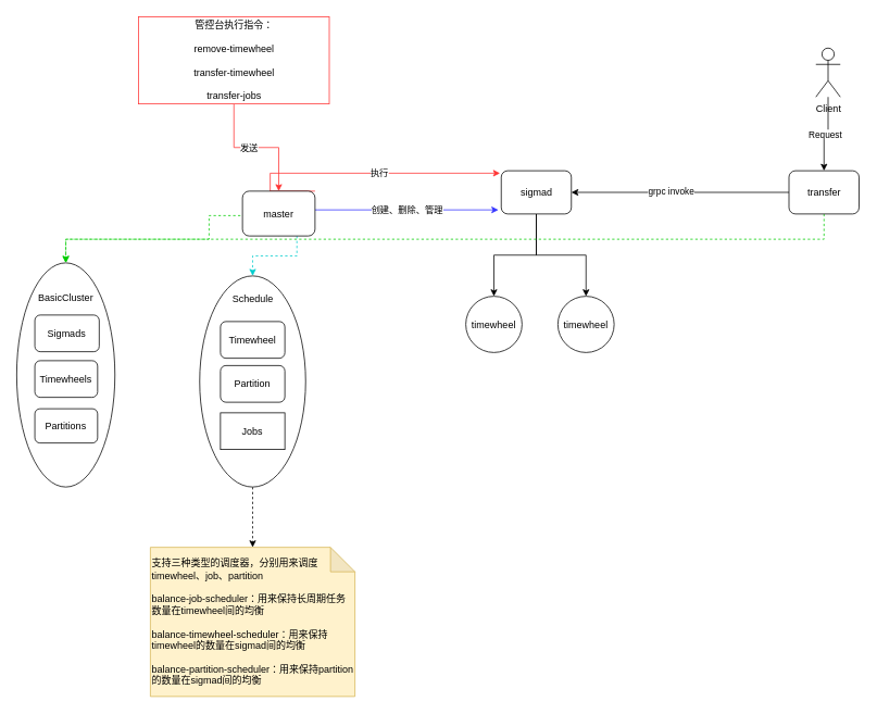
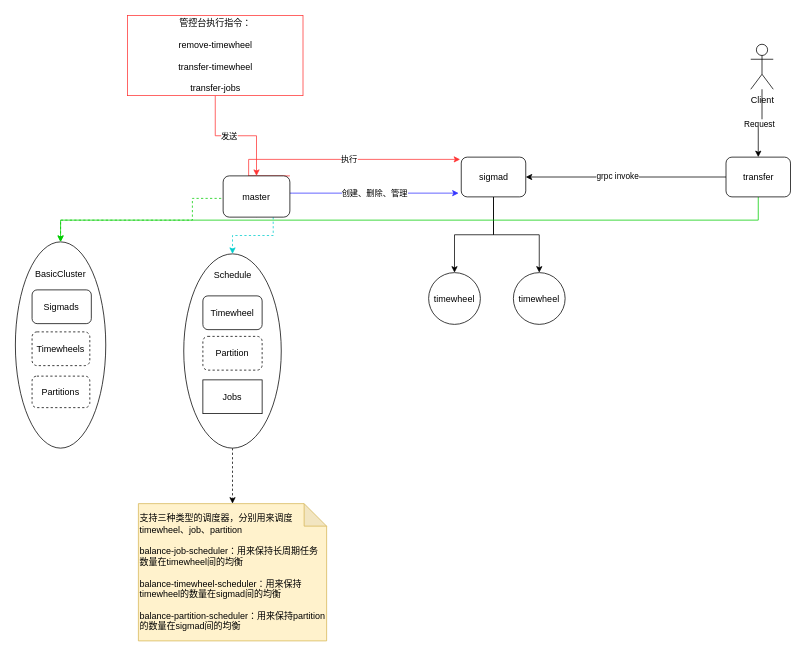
  <mxCell id="0" />
  <mxCell id="1" parent="0" />
  <mxCell id="2" value="&lt;br&gt;&lt;br&gt;BasicCluster" style="ellipse;whiteSpace=wrap;html=1;strokeColor=#000000;gradientColor=none;verticalAlign=top;" vertex="1" parent="1"><mxGeometry x="20" y="322" width="120.5" height="275" as="geometry" /></mxCell>
  <mxCell id="3" value="创建、删除、管理" style="edgeStyle=orthogonalEdgeStyle;rounded=0;orthogonalLoop=1;jettySize=auto;html=1;strokeColor=#3333FF;" edge="1" parent="1" source="8"><mxGeometry relative="1" as="geometry"><mxPoint x="611" y="257" as="targetPoint" /><Array as="points"><mxPoint x="389" y="257" /><mxPoint x="389" y="257" /></Array></mxGeometry></mxCell>
  <mxCell id="4" style="edgeStyle=orthogonalEdgeStyle;rounded=0;orthogonalLoop=1;jettySize=auto;html=1;exitX=1;exitY=0;exitDx=0;exitDy=0;strokeColor=#FF3333;" edge="1" parent="1" source="8"><mxGeometry relative="1" as="geometry"><mxPoint x="613" y="212" as="targetPoint" /><Array as="points"><mxPoint x="331" y="212" /></Array></mxGeometry></mxCell>
  <mxCell id="5" value="执行" style="edgeLabel;html=1;align=center;verticalAlign=middle;resizable=0;points=[];" vertex="1" connectable="0" parent="4"><mxGeometry x="0.168" y="1" relative="1" as="geometry"><mxPoint as="offset" /></mxGeometry></mxCell>
  <mxCell id="6" style="edgeStyle=orthogonalEdgeStyle;rounded=0;orthogonalLoop=1;jettySize=auto;html=1;exitX=0.5;exitY=1;exitDx=0;exitDy=0;entryX=0.5;entryY=0;entryDx=0;entryDy=0;dashed=1;strokeColor=#00CC00;" edge="1" parent="1" source="8" target="2"><mxGeometry relative="1" as="geometry"><Array as="points"><mxPoint x="256" y="264" /><mxPoint x="256" y="293" /><mxPoint x="80" y="293" /></Array></mxGeometry></mxCell>
  <mxCell id="7" style="edgeStyle=orthogonalEdgeStyle;rounded=0;orthogonalLoop=1;jettySize=auto;html=1;exitX=0.75;exitY=1;exitDx=0;exitDy=0;entryX=0.5;entryY=0;entryDx=0;entryDy=0;dashed=1;strokeColor=#00CCCC;" edge="1" parent="1" source="8" target="25"><mxGeometry relative="1" as="geometry" /></mxCell>
  <mxCell id="8" value="master" style="rounded=1;whiteSpace=wrap;html=1;" vertex="1" parent="1"><mxGeometry x="297" y="234" width="89" height="55" as="geometry" /></mxCell>
  <mxCell id="9" style="edgeStyle=orthogonalEdgeStyle;rounded=0;orthogonalLoop=1;jettySize=auto;html=1;exitX=0.5;exitY=1;exitDx=0;exitDy=0;entryX=0.5;entryY=0;entryDx=0;entryDy=0;" edge="1" parent="1" source="11" target="16"><mxGeometry relative="1" as="geometry" /></mxCell>
  <mxCell id="10" style="edgeStyle=orthogonalEdgeStyle;rounded=0;orthogonalLoop=1;jettySize=auto;html=1;entryX=0.5;entryY=0;entryDx=0;entryDy=0;strokeColor=#000000;" edge="1" parent="1" source="11" target="17"><mxGeometry relative="1" as="geometry" /></mxCell>
  <mxCell id="11" value="sigmad" style="rounded=1;whiteSpace=wrap;html=1;" vertex="1" parent="1"><mxGeometry x="614.5" y="209" width="86" height="53" as="geometry" /></mxCell>
- <mxCell id="12" style="edgeStyle=orthogonalEdgeStyle;rounded=0;orthogonalLoop=1;jettySize=auto;html=1;entryX=0.5;entryY=0;entryDx=0;entryDy=0;dashed=1;strokeColor=#00CC00;" edge="1" parent="1" source="15" target="2"><mxGeometry relative="1" as="geometry"><Array as="points"><mxPoint x="1011" y="293" /><mxPoint x="80" y="293" /></Array></mxGeometry></mxCell>
+ <mxCell id="12" style="edgeStyle=orthogonalEdgeStyle;rounded=0;orthogonalLoop=1;jettySize=auto;html=1;entryX=0.5;entryY=0;entryDx=0;entryDy=0;dashed=0;strokeColor=#00CC00;" edge="1" parent="1" source="15" target="2"><mxGeometry relative="1" as="geometry"><Array as="points"><mxPoint x="1011" y="293" /><mxPoint x="80" y="293" /></Array></mxGeometry></mxCell>
  <mxCell id="13" style="edgeStyle=orthogonalEdgeStyle;rounded=0;orthogonalLoop=1;jettySize=auto;html=1;entryX=1;entryY=0.5;entryDx=0;entryDy=0;strokeColor=#000000;" edge="1" parent="1" source="15" target="11"><mxGeometry relative="1" as="geometry" /></mxCell>
  <mxCell id="14" value="grpc invoke" style="edgeLabel;html=1;align=center;verticalAlign=middle;resizable=0;points=[];" vertex="1" connectable="0" parent="13"><mxGeometry x="0.097" y="-1" relative="1" as="geometry"><mxPoint x="1" as="offset" /></mxGeometry></mxCell>
  <mxCell id="15" value="transfer" style="rounded=1;whiteSpace=wrap;html=1;" vertex="1" parent="1"><mxGeometry x="967.5" y="209" width="86" height="53" as="geometry" /></mxCell>
  <mxCell id="16" value="timewheel" style="ellipse;whiteSpace=wrap;html=1;aspect=fixed;" vertex="1" parent="1"><mxGeometry x="571" y="363" width="69" height="69" as="geometry" /></mxCell>
  <mxCell id="17" value="timewheel" style="ellipse;whiteSpace=wrap;html=1;aspect=fixed;" vertex="1" parent="1"><mxGeometry x="684" y="363" width="69" height="69" as="geometry" /></mxCell>
  <mxCell id="18" style="edgeStyle=orthogonalEdgeStyle;rounded=0;orthogonalLoop=1;jettySize=auto;html=1;entryX=0.5;entryY=0;entryDx=0;entryDy=0;strokeColor=#FF3333;" edge="1" parent="1" source="20" target="8"><mxGeometry relative="1" as="geometry" /></mxCell>
  <mxCell id="19" value="发送" style="edgeLabel;html=1;align=center;verticalAlign=middle;resizable=0;points=[];" vertex="1" connectable="0" parent="18"><mxGeometry x="-0.122" relative="1" as="geometry"><mxPoint as="offset" /></mxGeometry></mxCell>
  <mxCell id="20" value="管控台执行指令：&lt;br&gt;&lt;br&gt;remove-timewheel&lt;br&gt;&lt;br&gt;transfer-timewheel&lt;br&gt;&lt;br&gt;transfer-jobs" style="rounded=0;whiteSpace=wrap;html=1;strokeColor=#FF3333;" vertex="1" parent="1"><mxGeometry x="169.5" y="20" width="234" height="107" as="geometry" /></mxCell>
  <mxCell id="21" value="Sigmads" style="rounded=1;whiteSpace=wrap;html=1;strokeColor=#000000;gradientColor=none;" vertex="1" parent="1"><mxGeometry x="42.25" y="386" width="79" height="45" as="geometry" /></mxCell>
- <mxCell id="22" value="Timewheels" style="rounded=1;whiteSpace=wrap;html=1;strokeColor=#000000;gradientColor=none;" vertex="1" parent="1"><mxGeometry x="42.25" y="442" width="77" height="45" as="geometry" /></mxCell>
- <mxCell id="23" value="Partitions" style="rounded=1;whiteSpace=wrap;html=1;strokeColor=#000000;gradientColor=none;" vertex="1" parent="1"><mxGeometry x="42.25" y="501" width="77" height="42" as="geometry" /></mxCell>
+ <mxCell id="22" value="Timewheels" style="rounded=1;whiteSpace=wrap;html=1;strokeColor=#000000;gradientColor=none;dashed=1;" vertex="1" parent="1"><mxGeometry x="42.25" y="442" width="77" height="45" as="geometry" /></mxCell>
+ <mxCell id="23" value="Partitions" style="rounded=1;whiteSpace=wrap;html=1;strokeColor=#000000;gradientColor=none;dashed=1;" vertex="1" parent="1"><mxGeometry x="42.25" y="501" width="77" height="42" as="geometry" /></mxCell>
  <mxCell id="24" style="edgeStyle=orthogonalEdgeStyle;rounded=0;orthogonalLoop=1;jettySize=auto;html=1;exitX=0.5;exitY=1;exitDx=0;exitDy=0;dashed=1;strokeColor=#000000;" edge="1" parent="1" source="25" target="29"><mxGeometry relative="1" as="geometry" /></mxCell>
  <mxCell id="25" value="&lt;br&gt;Schedule" style="ellipse;whiteSpace=wrap;html=1;strokeColor=#000000;gradientColor=none;verticalAlign=top;" vertex="1" parent="1"><mxGeometry x="244.5" y="338" width="130" height="259" as="geometry" /></mxCell>
  <mxCell id="26" value="Timewheel" style="rounded=1;whiteSpace=wrap;html=1;strokeColor=#000000;gradientColor=none;" vertex="1" parent="1"><mxGeometry x="270" y="394" width="79" height="45" as="geometry" /></mxCell>
- <mxCell id="27" value="Partition" style="rounded=1;whiteSpace=wrap;html=1;strokeColor=#000000;gradientColor=none;" vertex="1" parent="1"><mxGeometry x="270" y="448" width="79" height="45" as="geometry" /></mxCell>
+ <mxCell id="27" value="Partition" style="rounded=1;whiteSpace=wrap;html=1;strokeColor=#000000;gradientColor=none;dashed=1;" vertex="1" parent="1"><mxGeometry x="270" y="448" width="79" height="45" as="geometry" /></mxCell>
  <mxCell id="28" value="Jobs" style="whiteSpace=wrap;html=1;strokeColor=#000000;gradientColor=none;rounded=0;" vertex="1" parent="1"><mxGeometry x="270" y="506" width="79" height="45" as="geometry" /></mxCell>
  <mxCell id="29" value="支持三种类型的调度器，分别用来调度timewheel、job、partition&lt;br&gt;&lt;br&gt;balance-job-scheduler：用来保持长周期任务数量在timewheel间的均衡&lt;br&gt;&lt;br&gt;balance-timewheel-scheduler：用来保持timewheel的数量在sigmad间的均衡&lt;br&gt;&lt;br&gt;balance-partition-scheduler：用来保持partition的数量在sigmad间的均衡" style="shape=note;whiteSpace=wrap;html=1;backgroundOutline=1;darkOpacity=0.05;strokeColor=#d6b656;fillColor=#fff2cc;align=left;" vertex="1" parent="1"><mxGeometry x="184" y="671" width="251" height="183" as="geometry" /></mxCell>
  <mxCell id="30" style="edgeStyle=orthogonalEdgeStyle;rounded=0;orthogonalLoop=1;jettySize=auto;html=1;strokeColor=#000000;" edge="1" parent="1" source="32" target="15"><mxGeometry relative="1" as="geometry" /></mxCell>
  <mxCell id="31" value="Request" style="edgeLabel;html=1;align=center;verticalAlign=middle;resizable=0;points=[];" vertex="1" connectable="0" parent="30"><mxGeometry x="0.033" y="1" relative="1" as="geometry"><mxPoint as="offset" /></mxGeometry></mxCell>
  <mxCell id="32" value="Client" style="shape=umlActor;verticalLabelPosition=bottom;verticalAlign=top;html=1;outlineConnect=0;strokeColor=#000000;gradientColor=none;" vertex="1" parent="1"><mxGeometry x="1000.5" y="58.5" width="30" height="60" as="geometry" /></mxCell>
